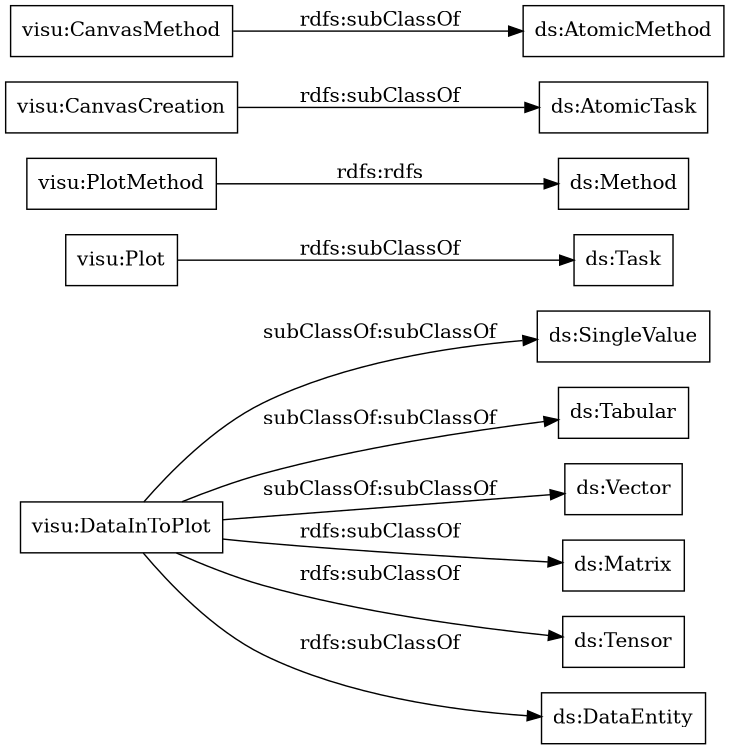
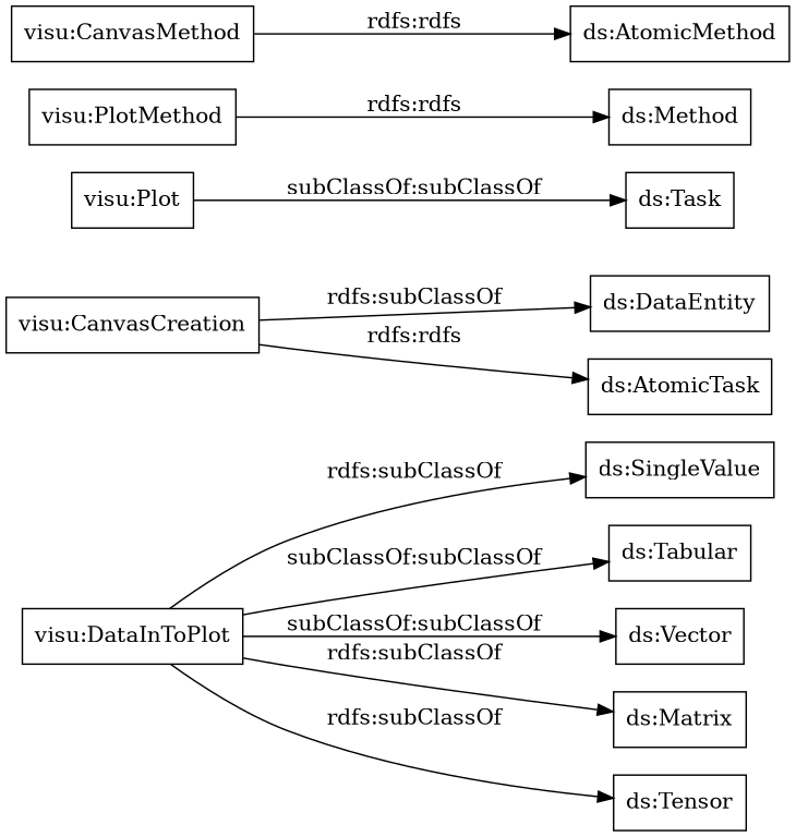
  digraph {
    rankdir=LR
    node [color=black shape=rectangle]
    "visu:DataInToPlot"
    "ds:SingleValue"
    "ds:Tabular"
    "ds:Vector"
    "ds:Matrix"
    "ds:Tensor"
    "ds:DataEntity"
    "visu:Plot"
    "ds:Task"
    "visu:PlotMethod"
    "ds:Method"
    "visu:CanvasCreation"
    "ds:AtomicTask"
    "visu:CanvasMethod"
    "ds:AtomicMethod"
-   "visu:DataInToPlot" -> "ds:SingleValue" [label="subClassOf:subClassOf"]
+   "visu:DataInToPlot" -> "ds:SingleValue" [label="rdfs:subClassOf"]
    "visu:DataInToPlot" -> "ds:Tabular" [label="subClassOf:subClassOf"]
    "visu:DataInToPlot" -> "ds:Vector" [label="subClassOf:subClassOf"]
    "visu:DataInToPlot" -> "ds:Matrix" [label="rdfs:subClassOf"]
    "visu:DataInToPlot" -> "ds:Tensor" [label="rdfs:subClassOf"]
-   "visu:DataInToPlot" -> "ds:DataEntity" [label="rdfs:subClassOf"]
-   "visu:Plot" -> "ds:Task" [label="rdfs:subClassOf"]
+   "visu:CanvasCreation" -> "ds:DataEntity" [label="rdfs:subClassOf"]
+   "visu:Plot" -> "ds:Task" [label="subClassOf:subClassOf"]
    "visu:PlotMethod" -> "ds:Method" [label="rdfs:rdfs"]
-   "visu:CanvasCreation" -> "ds:AtomicTask" [label="rdfs:subClassOf"]
-   "visu:CanvasMethod" -> "ds:AtomicMethod" [label="rdfs:subClassOf"]
+   "visu:CanvasCreation" -> "ds:AtomicTask" [label="rdfs:rdfs"]
+   "visu:CanvasMethod" -> "ds:AtomicMethod" [label="rdfs:rdfs"]
  }
